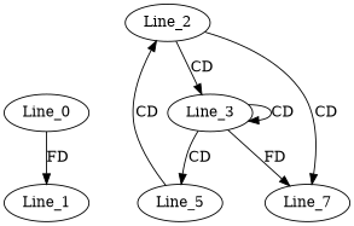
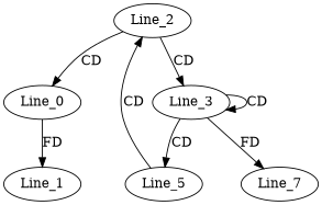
  digraph {
    Line_0
    Line_1
    Line_2
    Line_3
    Line_7
    Line_5
    Line_0 -> Line_1 [label=FD]
    Line_2 -> Line_3 [label=CD]
-   Line_2 -> Line_7 [label=CD]
+   Line_2 -> Line_0 [label=CD]
    Line_3 -> Line_3 [label=CD]
    Line_3 -> Line_7 [label=FD]
    Line_3 -> Line_5 [label=CD]
    Line_5 -> Line_2 [label=CD]
  }
